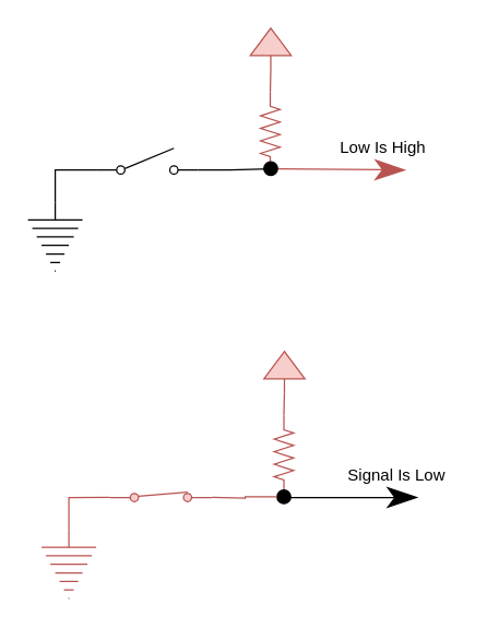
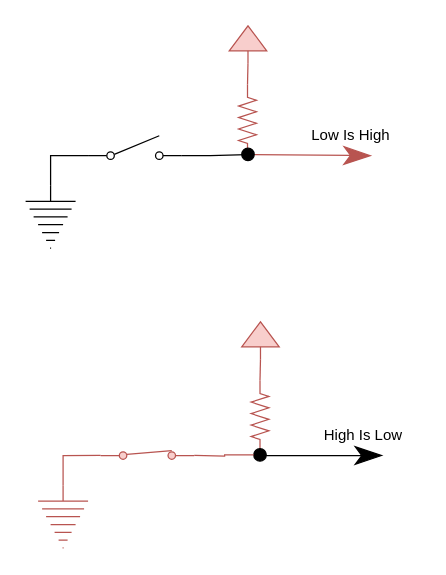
  <mxCell id="0" />
  <mxCell id="1" parent="0" />
  <mxCell id="2" value="" style="pointerEvents=1;verticalLabelPosition=bottom;shadow=0;dashed=0;align=center;html=1;verticalAlign=top;shape=mxgraph.electrical.signal_sources.protective_earth;" vertex="1" parent="1"><mxGeometry x="20" y="148" width="40" height="50" as="geometry" /></mxCell>
  <mxCell id="3" style="edgeStyle=orthogonalEdgeStyle;rounded=0;orthogonalLoop=1;jettySize=auto;html=1;exitX=1;exitY=0.5;exitDx=0;exitDy=0;exitPerimeter=0;entryX=0.5;entryY=0;entryDx=0;entryDy=0;entryPerimeter=0;endArrow=none;endFill=0;fillColor=#f8cecc;strokeColor=#b85450;" edge="1" parent="1" source="4" target="5"><mxGeometry relative="1" as="geometry" /></mxCell>
  <mxCell id="4" value="" style="pointerEvents=1;verticalLabelPosition=bottom;shadow=0;dashed=0;align=center;html=1;verticalAlign=top;shape=mxgraph.electrical.resistors.resistor_2;rotation=-90;fillColor=#f8cecc;strokeColor=#b85450;" vertex="1" parent="1"><mxGeometry x="168.87" y="88.63" width="57.5" height="14.25" as="geometry" /></mxCell>
  <mxCell id="5" value="" style="pointerEvents=1;verticalLabelPosition=bottom;shadow=0;dashed=0;align=center;html=1;verticalAlign=top;shape=mxgraph.electrical.signal_sources.signal_ground;rotation=-180;fillColor=#f8cecc;strokeColor=#b85450;" vertex="1" parent="1"><mxGeometry x="183" y="20" width="30" height="30" as="geometry" /></mxCell>
  <mxCell id="6" style="edgeStyle=orthogonalEdgeStyle;rounded=0;orthogonalLoop=1;jettySize=auto;html=1;exitX=0;exitY=0.84;exitDx=0;exitDy=0;exitPerimeter=0;entryX=0.5;entryY=0;entryDx=0;entryDy=0;entryPerimeter=0;endArrow=none;endFill=0;" edge="1" parent="1" target="2"><mxGeometry relative="1" as="geometry"><mxPoint x="70" y="123.96" as="sourcePoint" /></mxGeometry></mxCell>
  <mxCell id="7" value="" style="endArrow=classicThin;html=1;strokeWidth=1;endSize=20;fillColor=#f8cecc;strokeColor=#b85450;" edge="1" parent="1" source="19"><mxGeometry width="100" relative="1" as="geometry"><mxPoint x="197" y="124" as="sourcePoint" /><mxPoint x="297" y="124" as="targetPoint" /></mxGeometry></mxCell>
  <mxCell id="8" value="Low Is High" style="text;html=1;align=center;verticalAlign=middle;resizable=0;points=[];autosize=1;" vertex="1" parent="1"><mxGeometry x="235" y="98" width="90" height="20" as="geometry" /></mxCell>
  <mxCell id="9" value="" style="pointerEvents=1;verticalLabelPosition=bottom;shadow=0;dashed=0;align=center;html=1;verticalAlign=top;shape=mxgraph.electrical.signal_sources.protective_earth;fillColor=#f8cecc;strokeColor=#b85450;" vertex="1" parent="1"><mxGeometry x="30" y="388" width="40" height="50" as="geometry" /></mxCell>
  <mxCell id="10" style="edgeStyle=orthogonalEdgeStyle;rounded=0;orthogonalLoop=1;jettySize=auto;html=1;exitX=1;exitY=0.5;exitDx=0;exitDy=0;exitPerimeter=0;entryX=0.5;entryY=0;entryDx=0;entryDy=0;entryPerimeter=0;endArrow=none;endFill=0;fillColor=#f8cecc;strokeColor=#b85450;" edge="1" parent="1" source="11" target="12"><mxGeometry relative="1" as="geometry" /></mxCell>
  <mxCell id="11" value="" style="pointerEvents=1;verticalLabelPosition=bottom;shadow=0;dashed=0;align=center;html=1;verticalAlign=top;shape=mxgraph.electrical.resistors.resistor_2;rotation=-90;fillColor=#f8cecc;strokeColor=#b85450;" vertex="1" parent="1"><mxGeometry x="178.87" y="325.63" width="57.5" height="14.25" as="geometry" /></mxCell>
  <mxCell id="12" value="" style="pointerEvents=1;verticalLabelPosition=bottom;shadow=0;dashed=0;align=center;html=1;verticalAlign=top;shape=mxgraph.electrical.signal_sources.signal_ground;rotation=-180;fillColor=#f8cecc;strokeColor=#b85450;" vertex="1" parent="1"><mxGeometry x="193" y="257" width="30" height="30" as="geometry" /></mxCell>
  <mxCell id="13" style="edgeStyle=orthogonalEdgeStyle;rounded=0;orthogonalLoop=1;jettySize=auto;html=1;exitX=0;exitY=0.84;exitDx=0;exitDy=0;exitPerimeter=0;entryX=0.5;entryY=0;entryDx=0;entryDy=0;entryPerimeter=0;endArrow=none;endFill=0;fillColor=#f8cecc;strokeColor=#b85450;" edge="1" parent="1" target="9"><mxGeometry relative="1" as="geometry"><mxPoint x="80" y="363.96" as="sourcePoint" /></mxGeometry></mxCell>
  <mxCell id="14" value="" style="endArrow=classicThin;html=1;strokeWidth=1;endSize=20;" edge="1" parent="1"><mxGeometry width="100" relative="1" as="geometry"><mxPoint x="206" y="364" as="sourcePoint" /><mxPoint x="306" y="364" as="targetPoint" /></mxGeometry></mxCell>
- <mxCell id="15" value="Signal Is Low" style="text;html=1;align=center;verticalAlign=middle;resizable=0;points=[];autosize=1;" vertex="1" parent="1"><mxGeometry x="245" y="338" width="90" height="20" as="geometry" /></mxCell>
+ <mxCell id="15" value="High Is Low" style="text;html=1;align=center;verticalAlign=middle;resizable=0;points=[];autosize=1;" vertex="1" parent="1"><mxGeometry x="245" y="338" width="90" height="20" as="geometry" /></mxCell>
  <mxCell id="16" value="" style="verticalLabelPosition=top;shadow=0;dashed=0;align=center;html=1;verticalAlign=bottom;strokeWidth=1;shape=mxgraph.electrical.electro-mechanical.thermostat;fontSize=10;fillColor=#f8cecc;strokeColor=#b85450;" vertex="1" parent="1"><mxGeometry x="80" y="360" width="75" height="7" as="geometry" /></mxCell>
  <mxCell id="17" style="edgeStyle=orthogonalEdgeStyle;rounded=0;orthogonalLoop=1;jettySize=auto;html=1;exitX=1;exitY=0.84;exitDx=0;exitDy=0;exitPerimeter=0;entryX=0.022;entryY=0.467;entryDx=0;entryDy=0;entryPerimeter=0;endArrow=none;endFill=0;" edge="1" parent="1" source="18" target="4"><mxGeometry relative="1" as="geometry" /></mxCell>
  <mxCell id="18" value="" style="pointerEvents=1;verticalLabelPosition=bottom;shadow=0;dashed=0;align=center;html=1;verticalAlign=top;shape=mxgraph.electrical.electro-mechanical.simple_switch;" vertex="1" parent="1"><mxGeometry x="70" y="108" width="75" height="19" as="geometry" /></mxCell>
  <mxCell id="19" value="" style="ellipse;whiteSpace=wrap;html=1;fillColor=#000000;" vertex="1" parent="1"><mxGeometry x="193" y="118" width="10" height="10" as="geometry" /></mxCell>
  <mxCell id="20" value="" style="ellipse;whiteSpace=wrap;html=1;fillColor=#000000;" vertex="1" parent="1"><mxGeometry x="202.62" y="358.5" width="10" height="10" as="geometry" /></mxCell>
  <mxCell id="21" style="edgeStyle=orthogonalEdgeStyle;rounded=0;orthogonalLoop=1;jettySize=auto;html=1;exitX=1;exitY=0.84;exitDx=0;exitDy=0;exitPerimeter=0;entryX=0;entryY=0.5;entryDx=0;entryDy=0;entryPerimeter=0;endArrow=none;endFill=0;fillColor=#f8cecc;strokeColor=#b85450;" edge="1" parent="1" target="20"><mxGeometry relative="1" as="geometry"><Array as="points" /><mxPoint x="155" y="363.96" as="sourcePoint" /><mxPoint x="207.62" y="352.505" as="targetPoint" /></mxGeometry></mxCell>
